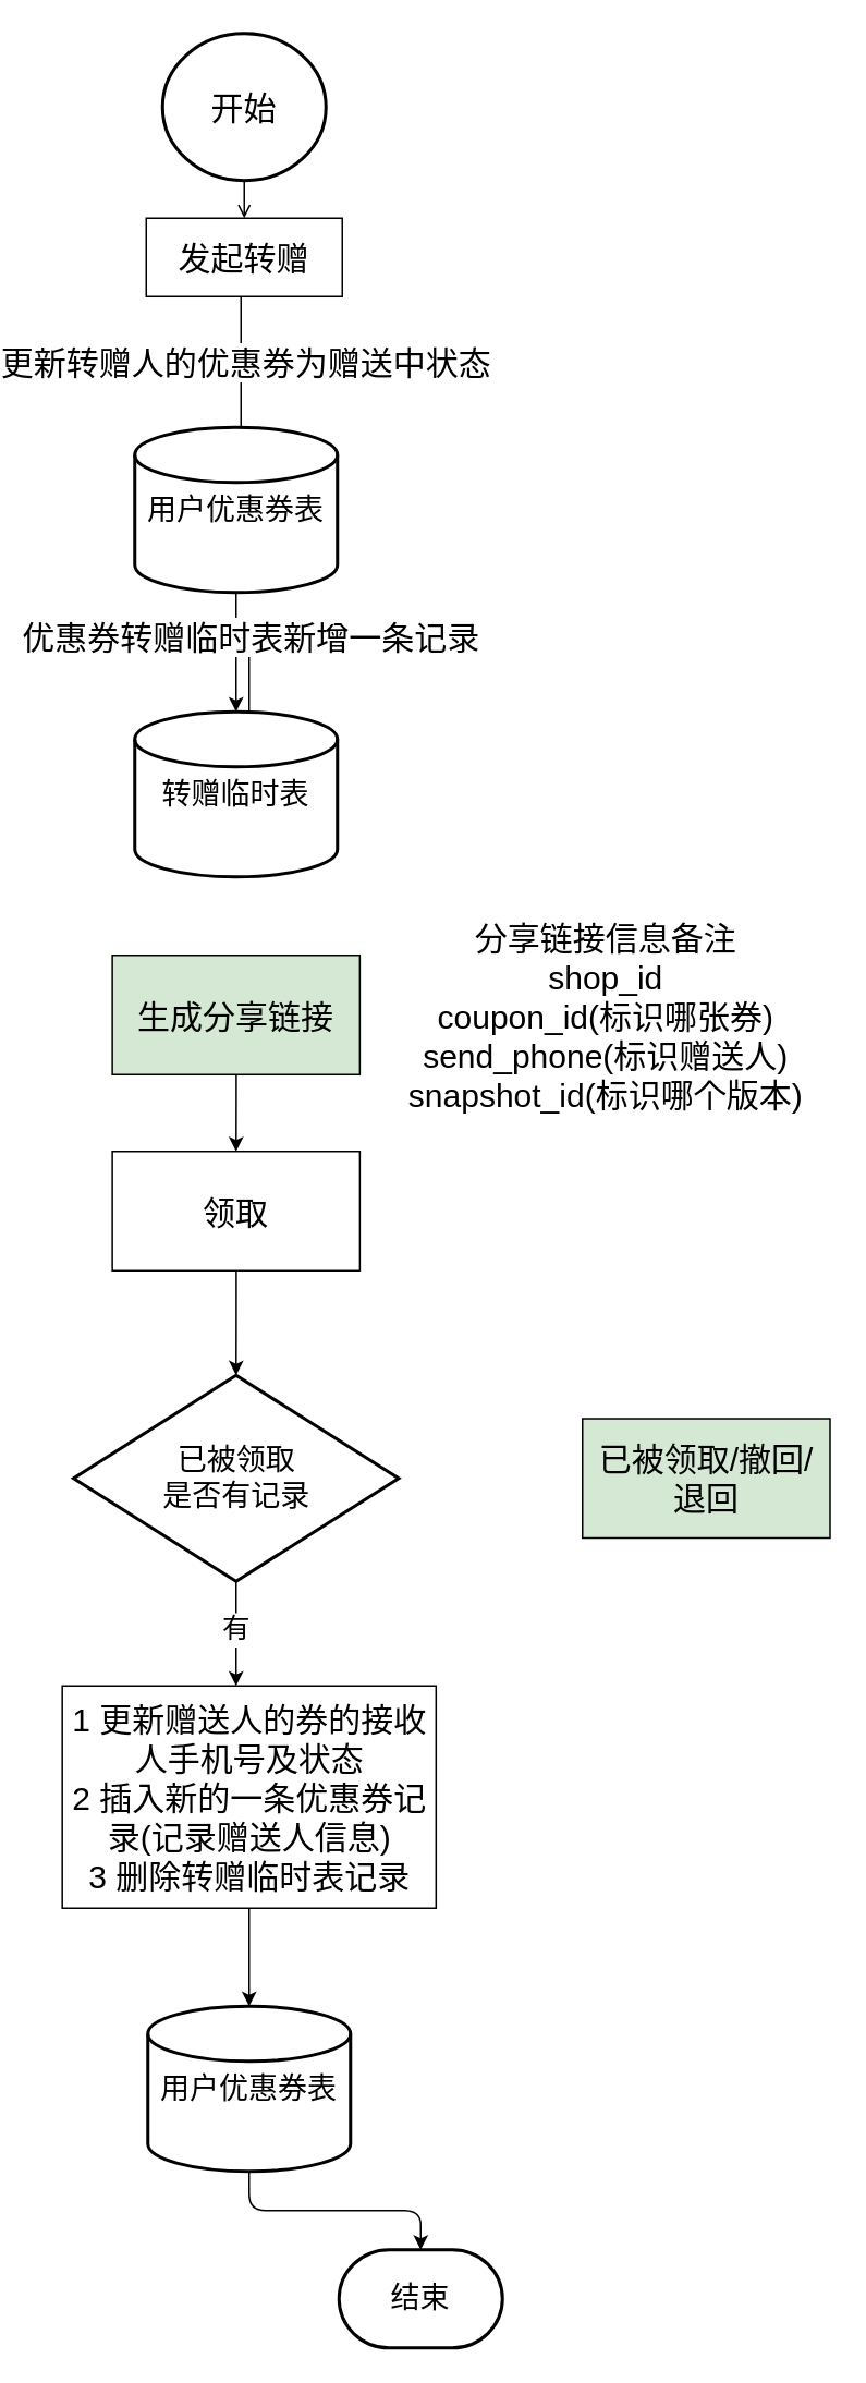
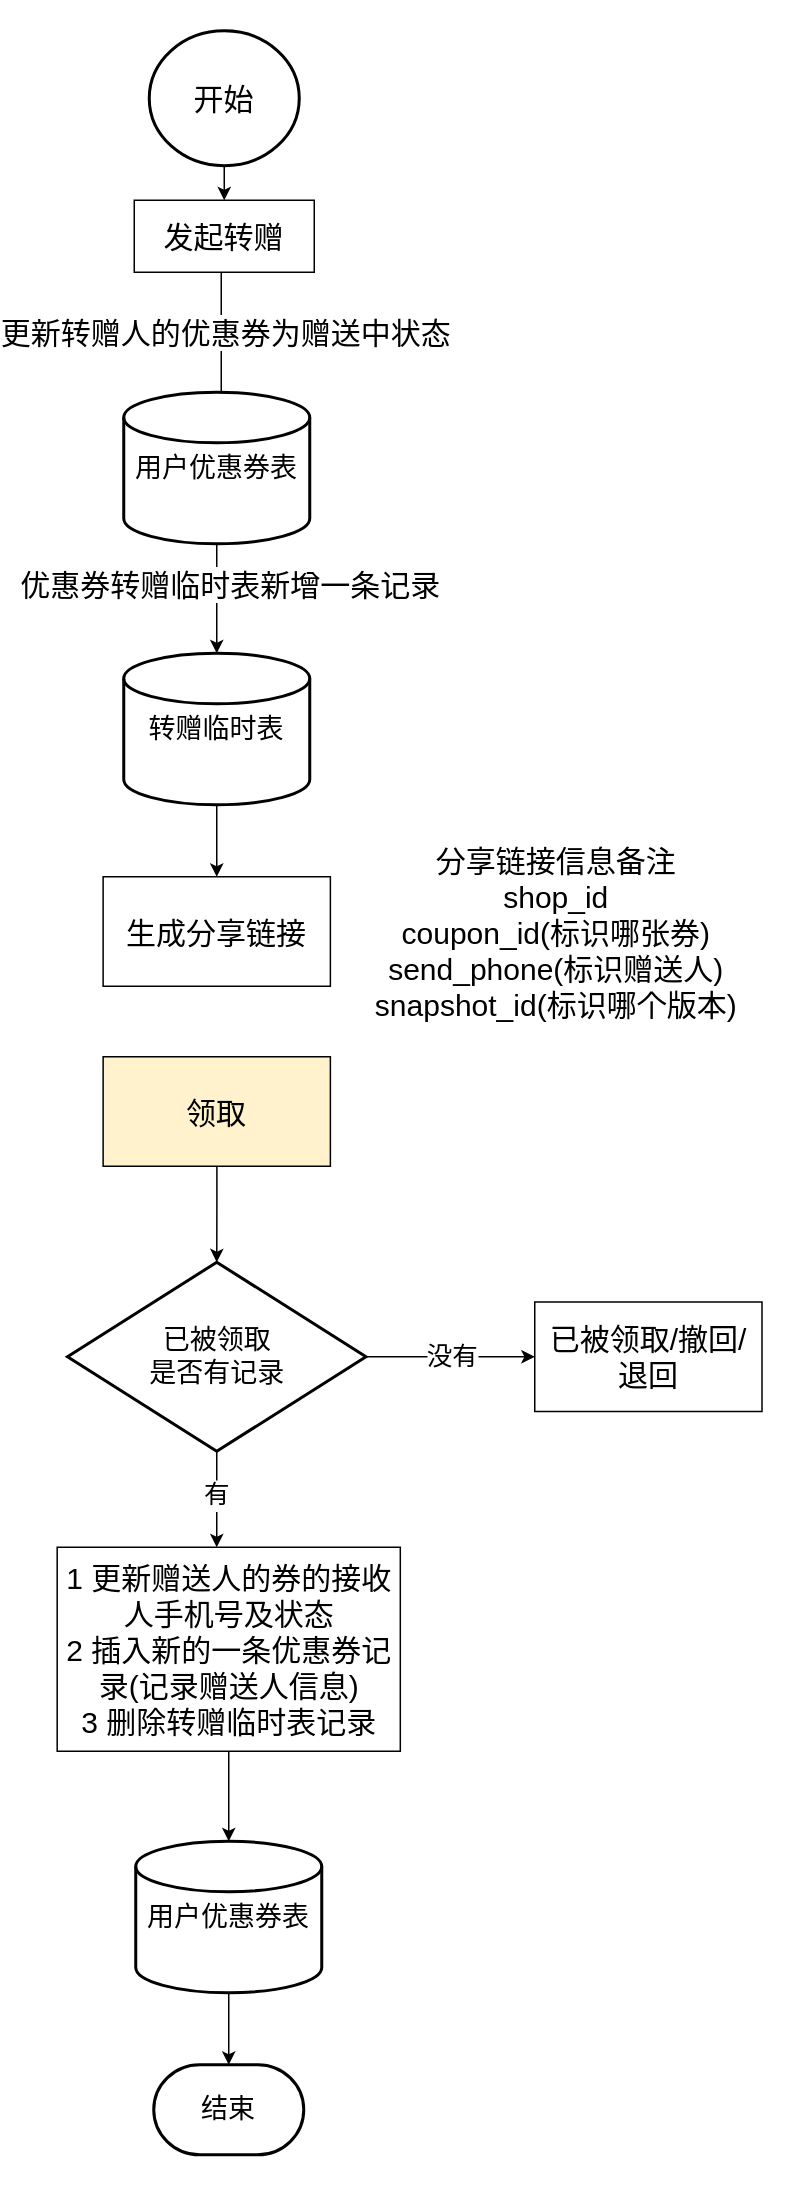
  <mxCell id="0" />
  <mxCell id="1" parent="0" />
- <mxCell id="2" style="edgeStyle=orthogonalEdgeStyle;rounded=1;orthogonalLoop=1;jettySize=auto;html=1;endArrow=open;" edge="1" parent="1" source="3" target="6"><mxGeometry relative="1" as="geometry" /></mxCell>
+ <mxCell id="2" style="edgeStyle=orthogonalEdgeStyle;rounded=1;orthogonalLoop=1;jettySize=auto;html=1;" edge="1" parent="1" source="3" target="6"><mxGeometry relative="1" as="geometry" /></mxCell>
  <mxCell id="3" value="开始" style="strokeWidth=2;html=1;shape=mxgraph.flowchart.start_1;whiteSpace=wrap;fontSize=20;rounded=1;" vertex="1" parent="1"><mxGeometry x="82" y="20" width="100" height="90" as="geometry" /></mxCell>
  <mxCell id="4" style="edgeStyle=orthogonalEdgeStyle;rounded=1;orthogonalLoop=1;jettySize=auto;html=1;entryX=0.5;entryY=0;entryDx=0;entryDy=0;entryPerimeter=0;" edge="1" parent="1" source="6" target="8"><mxGeometry relative="1" as="geometry"><Array as="points"><mxPoint x="130" y="296" /></Array></mxGeometry></mxCell>
  <mxCell id="5" value="更新转赠人的优惠券为赠送中状态" style="edgeLabel;html=1;align=center;verticalAlign=middle;resizable=0;points=[];fontSize=20;" vertex="1" connectable="0" parent="4"><mxGeometry x="-0.521" y="1" relative="1" as="geometry"><mxPoint x="1" y="2" as="offset" /></mxGeometry></mxCell>
  <mxCell id="6" value="发起转赠" style="whiteSpace=wrap;html=1;fontSize=20;rounded=0;" vertex="1" parent="1"><mxGeometry x="72" y="133" width="120" height="48" as="geometry" /></mxCell>
  <mxCell id="7" style="edgeStyle=orthogonalEdgeStyle;rounded=1;orthogonalLoop=1;jettySize=auto;html=1;entryX=0.5;entryY=0;entryDx=0;entryDy=0;entryPerimeter=0;" edge="1" parent="1" source="8" target="19"><mxGeometry relative="1" as="geometry" /></mxCell>
  <mxCell id="8" value="用户优惠券表" style="strokeWidth=2;html=1;shape=mxgraph.flowchart.database;whiteSpace=wrap;rounded=1;fontSize=18;" vertex="1" parent="1"><mxGeometry x="65" y="261" width="124" height="101" as="geometry" /></mxCell>
- <mxCell id="9" style="edgeStyle=orthogonalEdgeStyle;rounded=1;orthogonalLoop=1;jettySize=auto;html=1;entryX=0.5;entryY=0;entryDx=0;entryDy=0;" edge="1" parent="1" source="10" target="13"><mxGeometry relative="1" as="geometry" /></mxCell>
- <mxCell id="10" value="生成分享链接" style="rounded=0;whiteSpace=wrap;html=1;fontSize=20;fillColor=#d5e8d4;" vertex="1" parent="1"><mxGeometry x="51.25" y="584" width="151.5" height="73" as="geometry" /></mxCell>
+ <mxCell id="10" value="生成分享链接" style="rounded=0;whiteSpace=wrap;html=1;fontSize=20;" vertex="1" parent="1"><mxGeometry x="51.25" y="584" width="151.5" height="73" as="geometry" /></mxCell>
  <mxCell id="11" value="分享链接信息备注&lt;br style=&quot;font-size: 20px;&quot;&gt;shop_id&lt;br style=&quot;font-size: 20px;&quot;&gt;coupon_id(标识哪张券)&lt;br style=&quot;font-size: 20px;&quot;&gt;send_phone(标识赠送人)&lt;br style=&quot;font-size: 20px;&quot;&gt;snapshot_id(标识哪个版本)" style="text;html=1;strokeColor=none;fillColor=none;align=center;verticalAlign=middle;whiteSpace=wrap;rounded=0;fontSize=20;" vertex="1" parent="1"><mxGeometry x="226.5" y="557.5" width="253" height="126" as="geometry" /></mxCell>
  <mxCell id="12" style="edgeStyle=orthogonalEdgeStyle;rounded=1;orthogonalLoop=1;jettySize=auto;html=1;entryX=0.5;entryY=0;entryDx=0;entryDy=0;entryPerimeter=0;" edge="1" parent="1" source="13"><mxGeometry relative="1" as="geometry"><mxPoint x="127" y="841" as="targetPoint" /></mxGeometry></mxCell>
- <mxCell id="13" value="领取" style="rounded=0;whiteSpace=wrap;html=1;fontSize=20;" vertex="1" parent="1"><mxGeometry x="51.25" y="704" width="151.5" height="73" as="geometry" /></mxCell>
+ <mxCell id="13" value="领取" style="rounded=0;whiteSpace=wrap;html=1;fontSize=20;fillColor=#fff2cc;" vertex="1" parent="1"><mxGeometry x="51.25" y="704" width="151.5" height="73" as="geometry" /></mxCell>
+ <mxCell id="14" style="edgeStyle=orthogonalEdgeStyle;rounded=1;orthogonalLoop=1;jettySize=auto;html=1;" edge="1" parent="1" source="17" target="21"><mxGeometry relative="1" as="geometry" /></mxCell>
+ <mxCell id="15" value="没有" style="edgeLabel;html=1;align=center;verticalAlign=middle;resizable=0;points=[];fontSize=17;" vertex="1" connectable="0" parent="14"><mxGeometry x="0.164" y="-1" relative="1" as="geometry"><mxPoint x="-8" y="-1" as="offset" /></mxGeometry></mxCell>
  <mxCell id="16" style="edgeStyle=orthogonalEdgeStyle;rounded=1;orthogonalLoop=1;jettySize=auto;html=1;entryX=0.5;entryY=0;entryDx=0;entryDy=0;" edge="1" parent="1" source="17"><mxGeometry relative="1" as="geometry"><mxPoint x="127" y="1031" as="targetPoint" /></mxGeometry></mxCell>
  <mxCell id="17" value="已被领取&lt;br style=&quot;font-size: 18px;&quot;&gt;是否有记录" style="strokeWidth=2;html=1;shape=mxgraph.flowchart.decision;whiteSpace=wrap;rounded=1;fontSize=18;" vertex="1" parent="1"><mxGeometry x="27.5" y="841" width="199" height="126" as="geometry" /></mxCell>
- <mxCell id="18" style="edgeStyle=orthogonalEdgeStyle;rounded=1;orthogonalLoop=1;jettySize=auto;html=1;" edge="1" parent="1" source="19" target="20"><mxGeometry relative="1" as="geometry" /></mxCell>
+ <mxCell id="18" style="edgeStyle=orthogonalEdgeStyle;rounded=1;orthogonalLoop=1;jettySize=auto;html=1;entryX=0.5;entryY=0;entryDx=0;entryDy=0;" edge="1" parent="1" source="19" target="10"><mxGeometry relative="1" as="geometry" /></mxCell>
  <mxCell id="19" value="转赠临时表" style="strokeWidth=2;html=1;shape=mxgraph.flowchart.database;whiteSpace=wrap;rounded=1;fontSize=18;" vertex="1" parent="1"><mxGeometry x="65" y="435" width="124" height="101" as="geometry" /></mxCell>
  <mxCell id="20" value="优惠券转赠临时表新增一条记录" style="edgeLabel;html=1;align=center;verticalAlign=middle;resizable=0;points=[];fontSize=20;" vertex="1" connectable="0" parent="1"><mxGeometry x="135" y="388" as="geometry" /></mxCell>
- <mxCell id="21" value="已被领取/撤回/退回" style="rounded=0;whiteSpace=wrap;html=1;fontSize=20;fillColor=#d5e8d4;" vertex="1" parent="1"><mxGeometry x="339" y="867.5" width="151.5" height="73" as="geometry" /></mxCell>
+ <mxCell id="21" value="已被领取/撤回/退回" style="rounded=0;whiteSpace=wrap;html=1;fontSize=20;" vertex="1" parent="1"><mxGeometry x="339" y="867.5" width="151.5" height="73" as="geometry" /></mxCell>
  <mxCell id="22" value="有" style="edgeLabel;html=1;align=center;verticalAlign=middle;resizable=0;points=[];fontSize=17;" vertex="1" connectable="0" parent="1"><mxGeometry x="302.5" y="915" as="geometry"><mxPoint x="-176" y="81" as="offset" /></mxGeometry></mxCell>
  <mxCell id="23" style="edgeStyle=orthogonalEdgeStyle;rounded=1;orthogonalLoop=1;jettySize=auto;html=1;" edge="1" parent="1" source="24" target="26"><mxGeometry relative="1" as="geometry" /></mxCell>
  <mxCell id="24" value="1 更新赠送人的券的接收人手机号及状态&lt;br&gt;2 插入新的一条优惠券记录(记录赠送人信息)&lt;br&gt;3 删除转赠临时表记录" style="rounded=0;whiteSpace=wrap;html=1;fontSize=20;" vertex="1" parent="1"><mxGeometry x="20.62" y="1031" width="228.75" height="136" as="geometry" /></mxCell>
  <mxCell id="25" style="edgeStyle=orthogonalEdgeStyle;rounded=1;orthogonalLoop=1;jettySize=auto;html=1;entryX=0.5;entryY=0;entryDx=0;entryDy=0;entryPerimeter=0;" edge="1" parent="1" source="26" target="27"><mxGeometry relative="1" as="geometry" /></mxCell>
  <mxCell id="26" value="用户优惠券表" style="strokeWidth=2;html=1;shape=mxgraph.flowchart.database;whiteSpace=wrap;rounded=1;fontSize=18;" vertex="1" parent="1"><mxGeometry x="73" y="1227" width="124" height="101" as="geometry" /></mxCell>
- <mxCell id="27" value="结束" style="strokeWidth=2;html=1;shape=mxgraph.flowchart.terminator;whiteSpace=wrap;rounded=1;fontSize=18;" vertex="1" parent="1"><mxGeometry x="190" y="1376" width="100" height="60" as="geometry" /></mxCell>
+ <mxCell id="27" value="结束" style="strokeWidth=2;html=1;shape=mxgraph.flowchart.terminator;whiteSpace=wrap;rounded=1;fontSize=18;" vertex="1" parent="1"><mxGeometry x="85" y="1376" width="100" height="60" as="geometry" /></mxCell>
